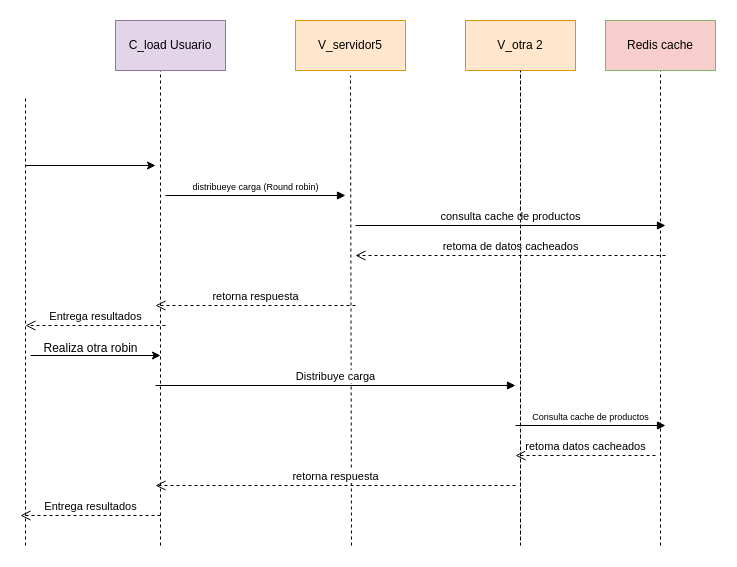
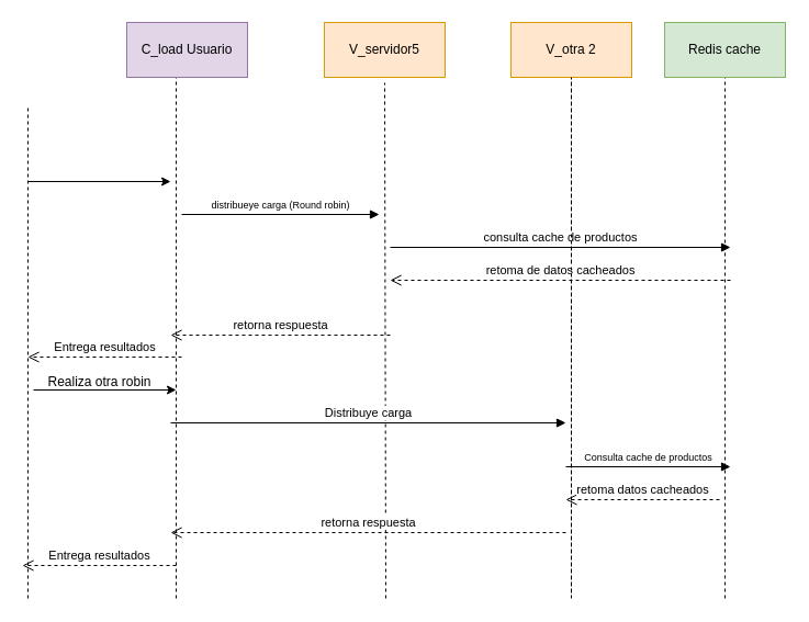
  <mxCell id="0" />
  <mxCell id="1" parent="0" />
  <mxCell id="2" value="" style="endArrow=none;dashed=1;html=1;rounded=0;" edge="1" parent="1"><mxGeometry width="50" height="50" relative="1" as="geometry"><mxPoint x="25" y="545" as="sourcePoint" /><mxPoint x="25" y="95" as="targetPoint" /></mxGeometry></mxCell>
  <mxCell id="3" value="" style="endArrow=none;dashed=1;html=1;rounded=0;entryX=0.5;entryY=1;entryDx=0;entryDy=0;" edge="1" parent="1"><mxGeometry width="50" height="50" relative="1" as="geometry"><mxPoint x="160" y="545" as="sourcePoint" /><mxPoint x="160" y="70" as="targetPoint" /></mxGeometry></mxCell>
  <mxCell id="4" value="" style="endArrow=classic;html=1;rounded=0;" edge="1" parent="1"><mxGeometry width="50" height="50" relative="1" as="geometry"><mxPoint x="25" y="165" as="sourcePoint" /><mxPoint x="155" y="165" as="targetPoint" /></mxGeometry></mxCell>
  <mxCell id="5" value="" style="endArrow=none;dashed=1;html=1;rounded=0;entryX=0.5;entryY=1;entryDx=0;entryDy=0;" edge="1" parent="1"><mxGeometry width="50" height="50" relative="1" as="geometry"><mxPoint x="351" y="545" as="sourcePoint" /><mxPoint x="350" y="75" as="targetPoint" /></mxGeometry></mxCell>
  <mxCell id="6" value="" style="endArrow=none;dashed=1;html=1;rounded=0;entryX=0.5;entryY=1;entryDx=0;entryDy=0;" edge="1" parent="1"><mxGeometry width="50" height="50" relative="1" as="geometry"><mxPoint x="520" y="545" as="sourcePoint" /><mxPoint x="520" y="70" as="targetPoint" /></mxGeometry></mxCell>
  <mxCell id="7" value="&lt;font style=&quot;font-size: 9px;&quot;&gt;distribueye carga (Round robin)&lt;/font&gt;" style="html=1;verticalAlign=bottom;endArrow=block;curved=0;rounded=0;" edge="1" parent="1"><mxGeometry width="80" relative="1" as="geometry"><mxPoint x="165" y="195" as="sourcePoint" /><mxPoint x="345" y="195" as="targetPoint" /><mxPoint as="offset" /></mxGeometry></mxCell>
  <mxCell id="8" value="consulta cache de productos" style="html=1;verticalAlign=bottom;endArrow=block;curved=0;rounded=0;" edge="1" parent="1"><mxGeometry width="80" relative="1" as="geometry"><mxPoint x="355" y="225" as="sourcePoint" /><mxPoint x="665" y="225" as="targetPoint" /><mxPoint as="offset" /></mxGeometry></mxCell>
  <mxCell id="9" value="" style="endArrow=none;dashed=1;html=1;rounded=0;entryX=0.5;entryY=1;entryDx=0;entryDy=0;" edge="1" parent="1"><mxGeometry width="50" height="50" relative="1" as="geometry"><mxPoint x="660" y="545" as="sourcePoint" /><mxPoint x="660" y="70" as="targetPoint" /></mxGeometry></mxCell>
- <mxCell id="10" value="Redis cache" style="html=1;whiteSpace=wrap;fillColor=#f8cecc;strokeColor=#82b366;" vertex="1" parent="1"><mxGeometry x="605" y="20" width="110" height="50" as="geometry" /></mxCell>
+ <mxCell id="10" value="Redis cache" style="html=1;whiteSpace=wrap;fillColor=#d5e8d4;strokeColor=#82b366;" vertex="1" parent="1"><mxGeometry x="605" y="20" width="110" height="50" as="geometry" /></mxCell>
  <mxCell id="11" value="retoma de datos cacheados" style="html=1;verticalAlign=bottom;endArrow=open;dashed=1;endSize=8;curved=0;rounded=0;" edge="1" parent="1"><mxGeometry relative="1" as="geometry"><mxPoint x="665" y="255" as="sourcePoint" /><mxPoint x="355" y="255" as="targetPoint" /></mxGeometry></mxCell>
  <mxCell id="12" value="retorna respuesta" style="html=1;verticalAlign=bottom;endArrow=open;dashed=1;endSize=8;curved=0;rounded=0;" edge="1" parent="1"><mxGeometry relative="1" as="geometry"><mxPoint x="355" y="305" as="sourcePoint" /><mxPoint x="155" y="305" as="targetPoint" /></mxGeometry></mxCell>
  <mxCell id="13" value="Distribuye carga" style="html=1;verticalAlign=bottom;endArrow=block;curved=0;rounded=0;" edge="1" parent="1"><mxGeometry width="80" relative="1" as="geometry"><mxPoint x="155" y="385" as="sourcePoint" /><mxPoint x="515" y="385" as="targetPoint" /><mxPoint as="offset" /></mxGeometry></mxCell>
  <mxCell id="14" value="retoma datos cacheados" style="html=1;verticalAlign=bottom;endArrow=open;dashed=1;endSize=8;curved=0;rounded=0;" edge="1" parent="1"><mxGeometry x="0.007" relative="1" as="geometry"><mxPoint x="655" y="455" as="sourcePoint" /><mxPoint x="515" y="455" as="targetPoint" /><mxPoint as="offset" /></mxGeometry></mxCell>
  <mxCell id="15" value="C_load Usuario" style="html=1;whiteSpace=wrap;fillColor=#e1d5e7;strokeColor=#9673a6;" vertex="1" parent="1"><mxGeometry x="115" y="20" width="110" height="50" as="geometry" /></mxCell>
  <mxCell id="16" value="V_servidor5" style="html=1;whiteSpace=wrap;fillColor=#ffe6cc;strokeColor=#d79b00;" vertex="1" parent="1"><mxGeometry x="295" y="20" width="110" height="50" as="geometry" /></mxCell>
  <mxCell id="17" value="V_otra 2" style="html=1;whiteSpace=wrap;fillColor=#ffe6cc;strokeColor=#d79b00;" vertex="1" parent="1"><mxGeometry x="465" y="20" width="110" height="50" as="geometry" /></mxCell>
  <mxCell id="18" value="" style="endArrow=none;dashed=1;html=1;rounded=0;entryX=0.5;entryY=1;entryDx=0;entryDy=0;" edge="1" parent="1" target="17"><mxGeometry width="50" height="50" relative="1" as="geometry"><mxPoint x="520" y="540" as="sourcePoint" /><mxPoint x="565" y="150" as="targetPoint" /></mxGeometry></mxCell>
  <mxCell id="19" value="Entrega resultados" style="html=1;verticalAlign=bottom;endArrow=open;dashed=1;endSize=8;curved=0;rounded=0;" edge="1" parent="1"><mxGeometry relative="1" as="geometry"><mxPoint x="165" y="325" as="sourcePoint" /><mxPoint x="25" y="325" as="targetPoint" /></mxGeometry></mxCell>
  <mxCell id="20" value="" style="endArrow=classic;html=1;rounded=0;" edge="1" parent="1"><mxGeometry width="50" height="50" relative="1" as="geometry"><mxPoint x="30" y="355" as="sourcePoint" /><mxPoint x="160" y="355" as="targetPoint" /></mxGeometry></mxCell>
  <mxCell id="21" value="Realiza otra robin" style="text;html=1;align=center;verticalAlign=middle;resizable=0;points=[];autosize=1;strokeColor=none;fillColor=none;" vertex="1" parent="1"><mxGeometry x="25" y="333" width="130" height="30" as="geometry" /></mxCell>
  <mxCell id="22" value="&lt;font style=&quot;font-size: 9px;&quot;&gt;Consulta cache de productos&lt;/font&gt;" style="html=1;verticalAlign=bottom;endArrow=block;curved=0;rounded=0;" edge="1" parent="1"><mxGeometry width="80" relative="1" as="geometry"><mxPoint x="515" y="425" as="sourcePoint" /><mxPoint x="665" y="425" as="targetPoint" /><mxPoint as="offset" /></mxGeometry></mxCell>
  <mxCell id="23" value="retorna respuesta" style="html=1;verticalAlign=bottom;endArrow=open;dashed=1;endSize=8;curved=0;rounded=0;" edge="1" parent="1"><mxGeometry relative="1" as="geometry"><mxPoint x="515" y="485" as="sourcePoint" /><mxPoint x="155" y="485" as="targetPoint" /></mxGeometry></mxCell>
  <mxCell id="24" value="Entrega resultados" style="html=1;verticalAlign=bottom;endArrow=open;dashed=1;endSize=8;curved=0;rounded=0;" edge="1" parent="1"><mxGeometry relative="1" as="geometry"><mxPoint x="160" y="515" as="sourcePoint" /><mxPoint x="20" y="515" as="targetPoint" /></mxGeometry></mxCell>
